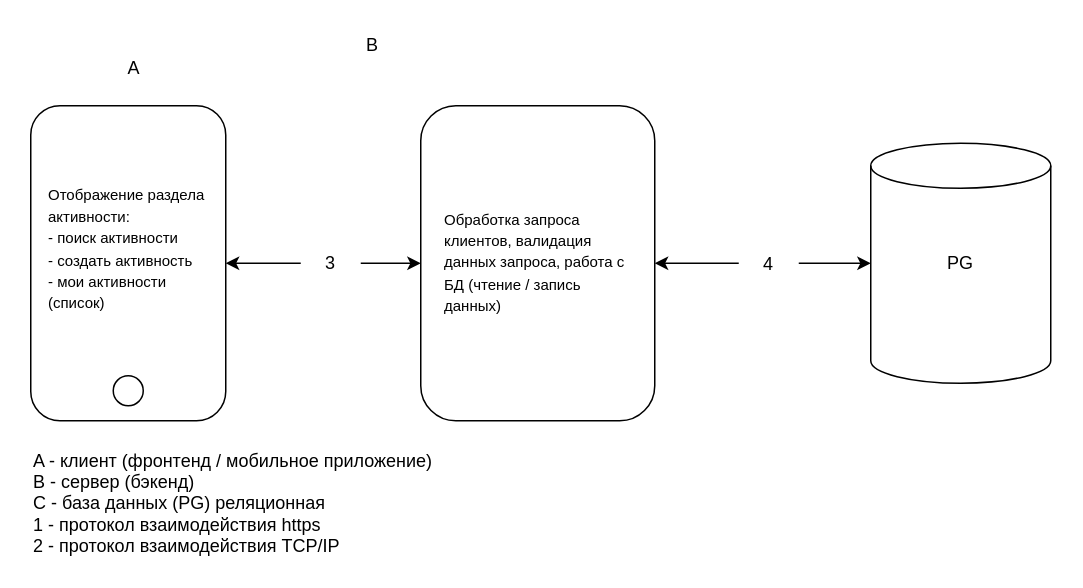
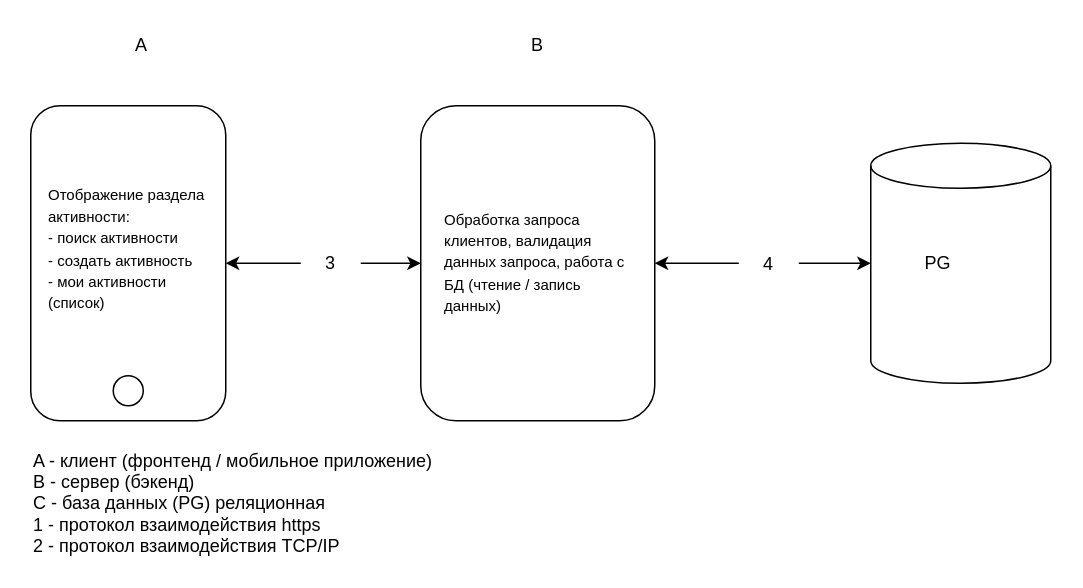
  <mxCell id="0" />
  <mxCell id="1" parent="0" />
  <mxCell id="2" style="edgeStyle=orthogonalEdgeStyle;rounded=0;orthogonalLoop=1;jettySize=auto;html=1;startArrow=classic;startFill=1;" edge="1" parent="1" source="3" target="4"><mxGeometry relative="1" as="geometry" /></mxCell>
  <mxCell id="3" value="" style="rounded=1;whiteSpace=wrap;html=1;strokeWidth=1;" vertex="1" parent="1"><mxGeometry x="20" y="70" width="130" height="210" as="geometry" /></mxCell>
  <mxCell id="4" value="" style="rounded=1;whiteSpace=wrap;html=1;strokeWidth=1;" vertex="1" parent="1"><mxGeometry x="280" y="70" width="156" height="210" as="geometry" /></mxCell>
  <mxCell id="5" value="" style="ellipse;whiteSpace=wrap;html=1;aspect=fixed;" vertex="1" parent="1"><mxGeometry x="75" y="250" width="20" height="20" as="geometry" /></mxCell>
  <mxCell id="6" value="" style="shape=cylinder3;whiteSpace=wrap;html=1;boundedLbl=1;backgroundOutline=1;size=15;" vertex="1" parent="1"><mxGeometry x="580" y="95" width="120" height="160" as="geometry" /></mxCell>
  <mxCell id="7" style="edgeStyle=orthogonalEdgeStyle;rounded=0;orthogonalLoop=1;jettySize=auto;html=1;entryX=0;entryY=0.5;entryDx=0;entryDy=0;entryPerimeter=0;startArrow=classic;startFill=1;" edge="1" parent="1" source="4" target="6"><mxGeometry relative="1" as="geometry" /></mxCell>
- <mxCell id="8" value="A" style="rounded=0;whiteSpace=wrap;html=1;strokeColor=none;fillColor=none;" vertex="1" parent="1"><mxGeometry x="69.25" y="35" width="40" height="20" as="geometry" /></mxCell>
- <mxCell id="9" value="B" style="rounded=0;whiteSpace=wrap;html=1;strokeColor=none;fillColor=none;" vertex="1" parent="1"><mxGeometry x="228" y="20" width="40" height="20" as="geometry" /></mxCell>
- <mxCell id="10" value="PG" style="rounded=0;whiteSpace=wrap;html=1;strokeColor=none;fillColor=none;" vertex="1" parent="1"><mxGeometry x="620" y="165" width="40" height="20" as="geometry" /></mxCell>
+ <mxCell id="8" value="A" style="rounded=0;whiteSpace=wrap;html=1;strokeColor=none;fillColor=none;" vertex="1" parent="1"><mxGeometry x="74.25" y="20" width="40" height="20" as="geometry" /></mxCell>
+ <mxCell id="9" value="B" style="rounded=0;whiteSpace=wrap;html=1;strokeColor=none;fillColor=none;" vertex="1" parent="1"><mxGeometry x="338" y="20" width="40" height="20" as="geometry" /></mxCell>
+ <mxCell id="10" value="PG" style="rounded=0;whiteSpace=wrap;html=1;strokeColor=none;fillColor=none;" vertex="1" parent="1"><mxGeometry x="605" y="165" width="40" height="20" as="geometry" /></mxCell>
  <mxCell id="11" value="3" style="rounded=0;whiteSpace=wrap;html=1;strokeColor=none;fillColor=default;" vertex="1" parent="1"><mxGeometry x="200" y="165" width="40" height="20" as="geometry" /></mxCell>
  <mxCell id="12" value="4" style="rounded=0;whiteSpace=wrap;html=1;strokeColor=none;fillColor=default;" vertex="1" parent="1"><mxGeometry x="492" y="166" width="40" height="20" as="geometry" /></mxCell>
  <mxCell id="13" value="A - клиент (фронтенд / мобильное приложение)&lt;div&gt;В - сервер (бэкенд)&lt;/div&gt;&lt;div&gt;С - база данных (PG) реляционная&lt;/div&gt;&lt;div&gt;1 - протокол взаимодействия https&lt;br&gt;&lt;/div&gt;&lt;div&gt;2 - протокол взаимодействия TCP/IP&lt;/div&gt;" style="rounded=0;whiteSpace=wrap;html=1;strokeColor=none;fillColor=none;align=left;" vertex="1" parent="1"><mxGeometry x="20" y="300" width="305.75" height="70" as="geometry" /></mxCell>
  <mxCell id="14" value="&lt;div&gt;&lt;font style=&quot;font-size: 10px;&quot;&gt;Обработка запроса клиентов, валидация данных запроса, работа с БД (чтение / запись данных)&amp;nbsp;&lt;/font&gt;&lt;/div&gt;" style="rounded=0;whiteSpace=wrap;html=1;strokeColor=none;fillColor=none;align=left;" vertex="1" parent="1"><mxGeometry x="294" y="109" width="130" height="130" as="geometry" /></mxCell>
  <mxCell id="15" value="&lt;div&gt;&lt;font style=&quot;font-size: 10px;&quot;&gt;Отображение раздела активности:&lt;/font&gt;&lt;/div&gt;&lt;div&gt;&lt;font style=&quot;font-size: 10px;&quot;&gt;- поиск активности&lt;/font&gt;&lt;/div&gt;&lt;div&gt;&lt;font style=&quot;font-size: 10px;&quot;&gt;- создать активность&lt;/font&gt;&lt;/div&gt;&lt;div&gt;&lt;font style=&quot;font-size: 10px;&quot;&gt;- мои активности (список)&lt;/font&gt;&lt;/div&gt;" style="rounded=0;whiteSpace=wrap;html=1;strokeColor=none;fillColor=none;align=left;" vertex="1" parent="1"><mxGeometry x="30" y="90" width="110" height="150" as="geometry" /></mxCell>
